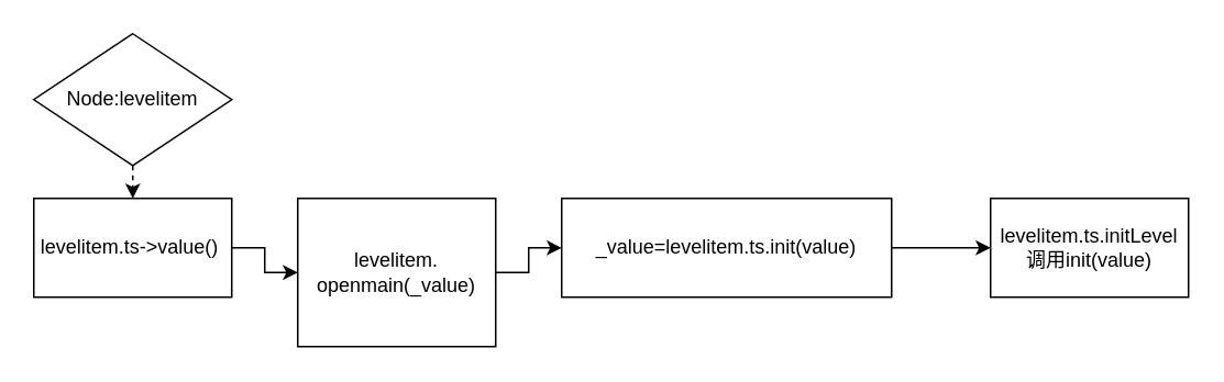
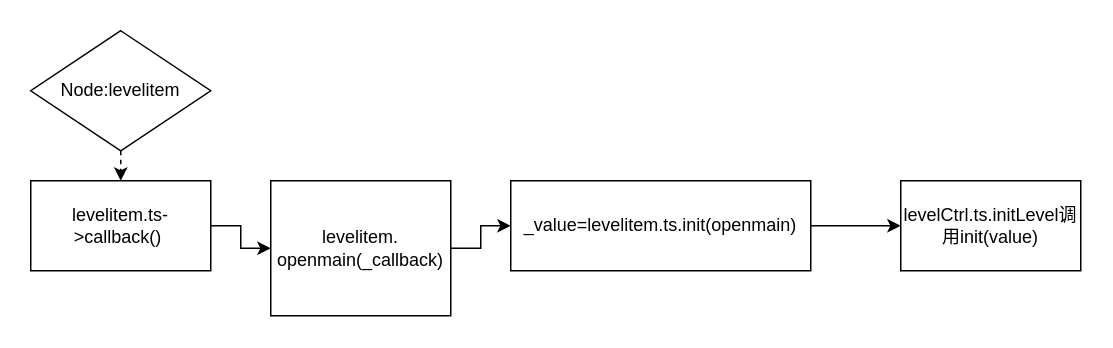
  <mxCell id="0" />
  <mxCell id="1" parent="0" />
  <mxCell id="2" style="edgeStyle=orthogonalEdgeStyle;rounded=0;orthogonalLoop=1;jettySize=auto;html=1;exitX=1;exitY=0.5;exitDx=0;exitDy=0;" edge="1" parent="1" source="3" target="7"><mxGeometry relative="1" as="geometry" /></mxCell>
- <mxCell id="3" value="levelitem.ts-&amp;gt;value()&amp;nbsp;" style="rounded=0;whiteSpace=wrap;html=1;" vertex="1" parent="1"><mxGeometry x="20" y="120" width="120" height="60" as="geometry" /></mxCell>
+ <mxCell id="3" value="levelitem.ts-&amp;gt;callback()&amp;nbsp;" style="rounded=0;whiteSpace=wrap;html=1;" vertex="1" parent="1"><mxGeometry x="20" y="120" width="120" height="60" as="geometry" /></mxCell>
  <mxCell id="4" style="edgeStyle=orthogonalEdgeStyle;rounded=0;orthogonalLoop=1;jettySize=auto;html=1;exitX=0.5;exitY=1;exitDx=0;exitDy=0;entryX=0.5;entryY=0;entryDx=0;entryDy=0;dashed=1;" edge="1" parent="1" source="5" target="3"><mxGeometry relative="1" as="geometry" /></mxCell>
  <mxCell id="5" value="Node:levelitem" style="rhombus;whiteSpace=wrap;html=1;" vertex="1" parent="1"><mxGeometry x="20" y="20" width="120" height="80" as="geometry" /></mxCell>
  <mxCell id="6" style="edgeStyle=orthogonalEdgeStyle;rounded=0;orthogonalLoop=1;jettySize=auto;html=1;exitX=1;exitY=0.5;exitDx=0;exitDy=0;entryX=0;entryY=0.5;entryDx=0;entryDy=0;" edge="1" parent="1" source="7" target="9"><mxGeometry relative="1" as="geometry" /></mxCell>
- <mxCell id="7" value="levelitem.&lt;br&gt;openmain(_value)" style="rounded=0;whiteSpace=wrap;html=1;" vertex="1" parent="1"><mxGeometry x="180" y="120" width="120" height="90" as="geometry" /></mxCell>
+ <mxCell id="7" value="levelitem.&lt;br&gt;openmain(_callback)" style="rounded=0;whiteSpace=wrap;html=1;" vertex="1" parent="1"><mxGeometry x="180" y="120" width="120" height="90" as="geometry" /></mxCell>
  <mxCell id="8" style="edgeStyle=orthogonalEdgeStyle;rounded=0;orthogonalLoop=1;jettySize=auto;html=1;exitX=1;exitY=0.5;exitDx=0;exitDy=0;entryX=0;entryY=0.5;entryDx=0;entryDy=0;" edge="1" parent="1" source="9" target="10"><mxGeometry relative="1" as="geometry" /></mxCell>
- <mxCell id="9" value="_value=levelitem.ts.init(value)" style="rounded=0;whiteSpace=wrap;html=1;" vertex="1" parent="1"><mxGeometry x="340" y="120" width="200" height="60" as="geometry" /></mxCell>
- <mxCell id="10" value="levelitem.ts.initLevel调用init(value)" style="rounded=0;whiteSpace=wrap;html=1;" vertex="1" parent="1"><mxGeometry x="600" y="120" width="120" height="60" as="geometry" /></mxCell>
+ <mxCell id="9" value="_value=levelitem.ts.init(openmain)" style="rounded=0;whiteSpace=wrap;html=1;" vertex="1" parent="1"><mxGeometry x="340" y="120" width="200" height="60" as="geometry" /></mxCell>
+ <mxCell id="10" value="levelCtrl.ts.initLevel调用init(value)" style="rounded=0;whiteSpace=wrap;html=1;" vertex="1" parent="1"><mxGeometry x="600" y="120" width="120" height="60" as="geometry" /></mxCell>
